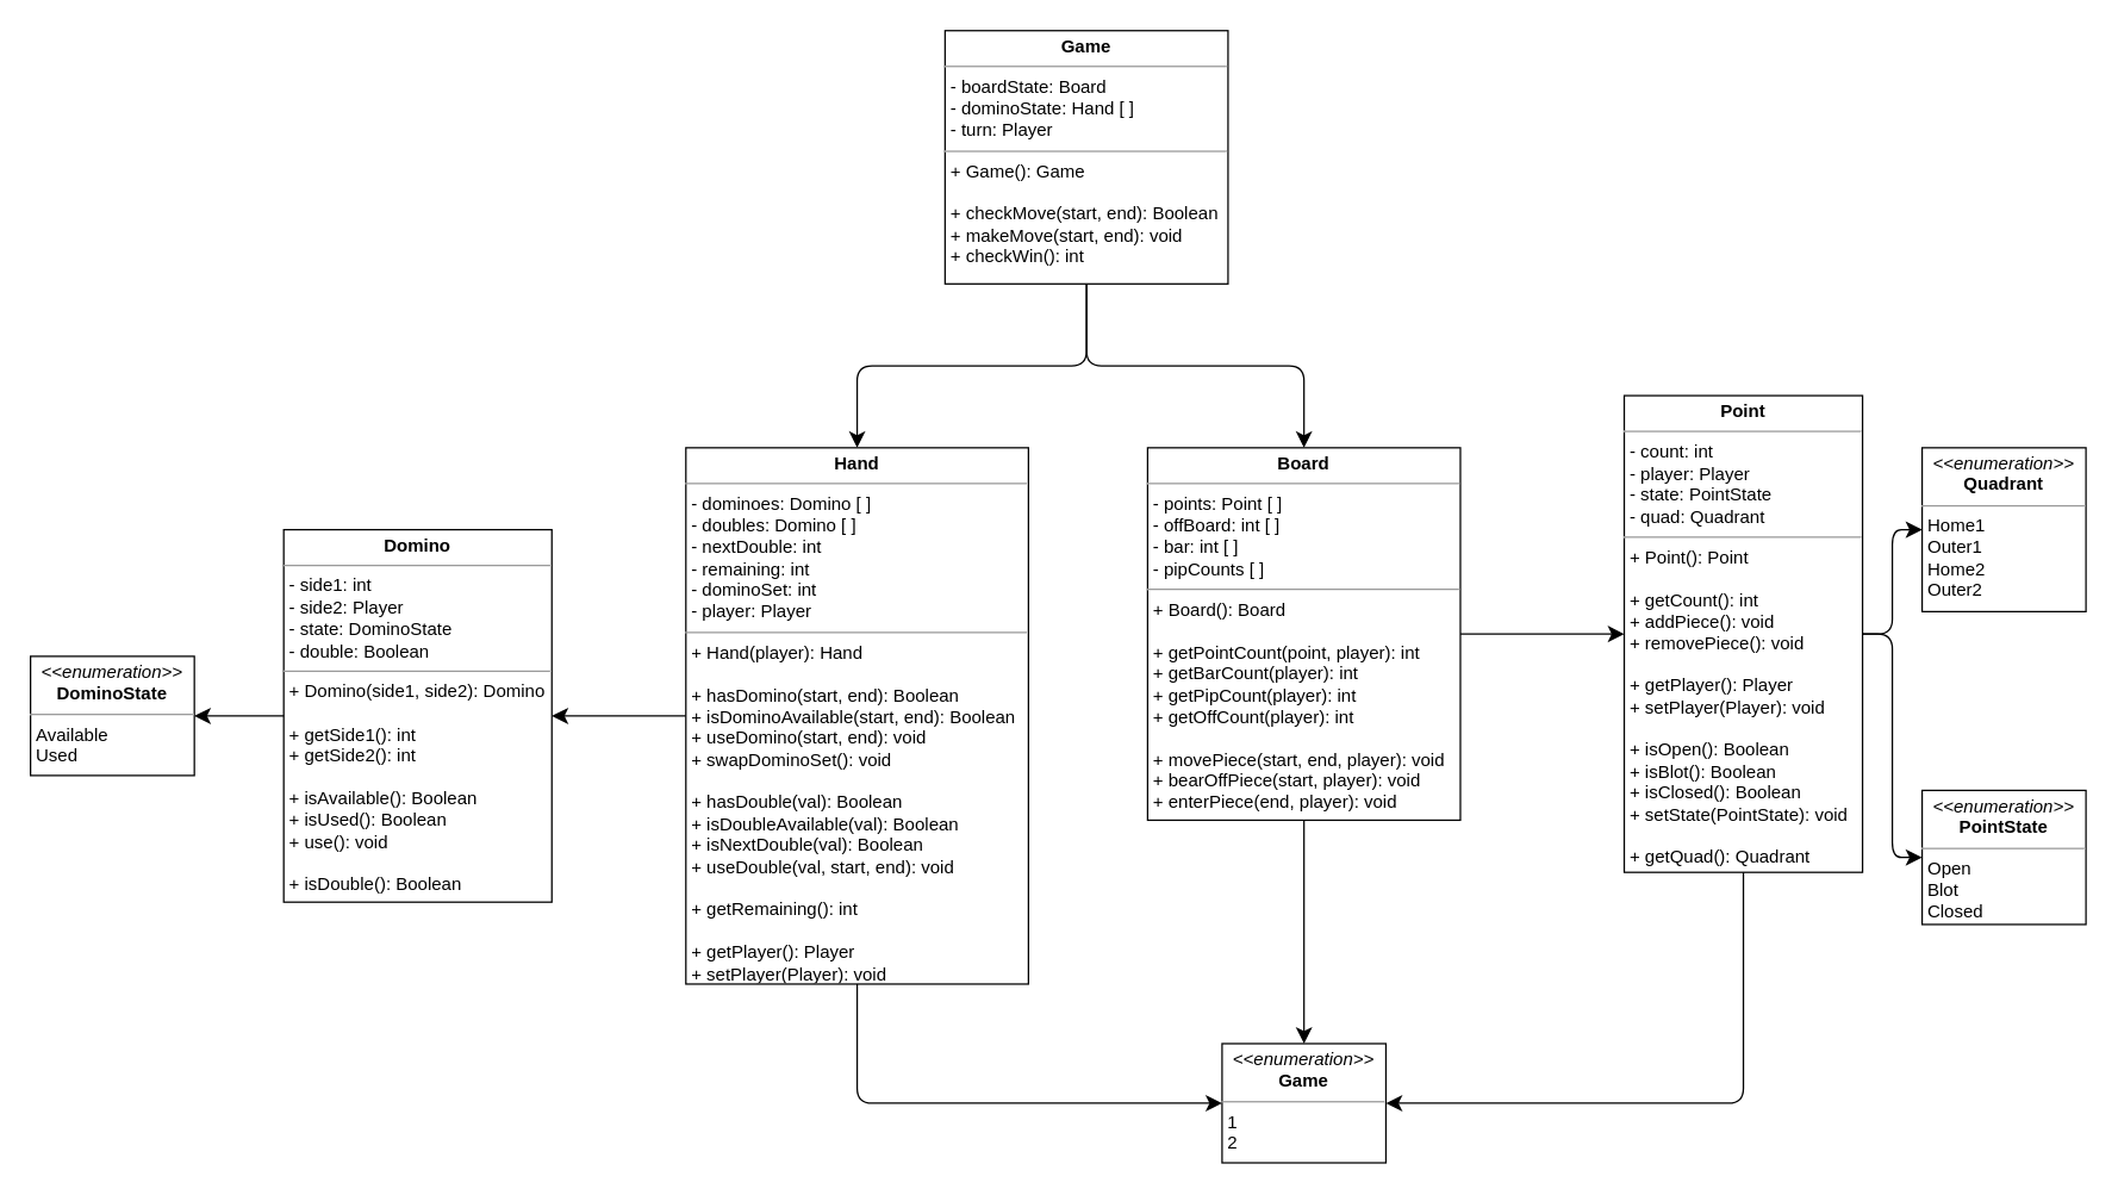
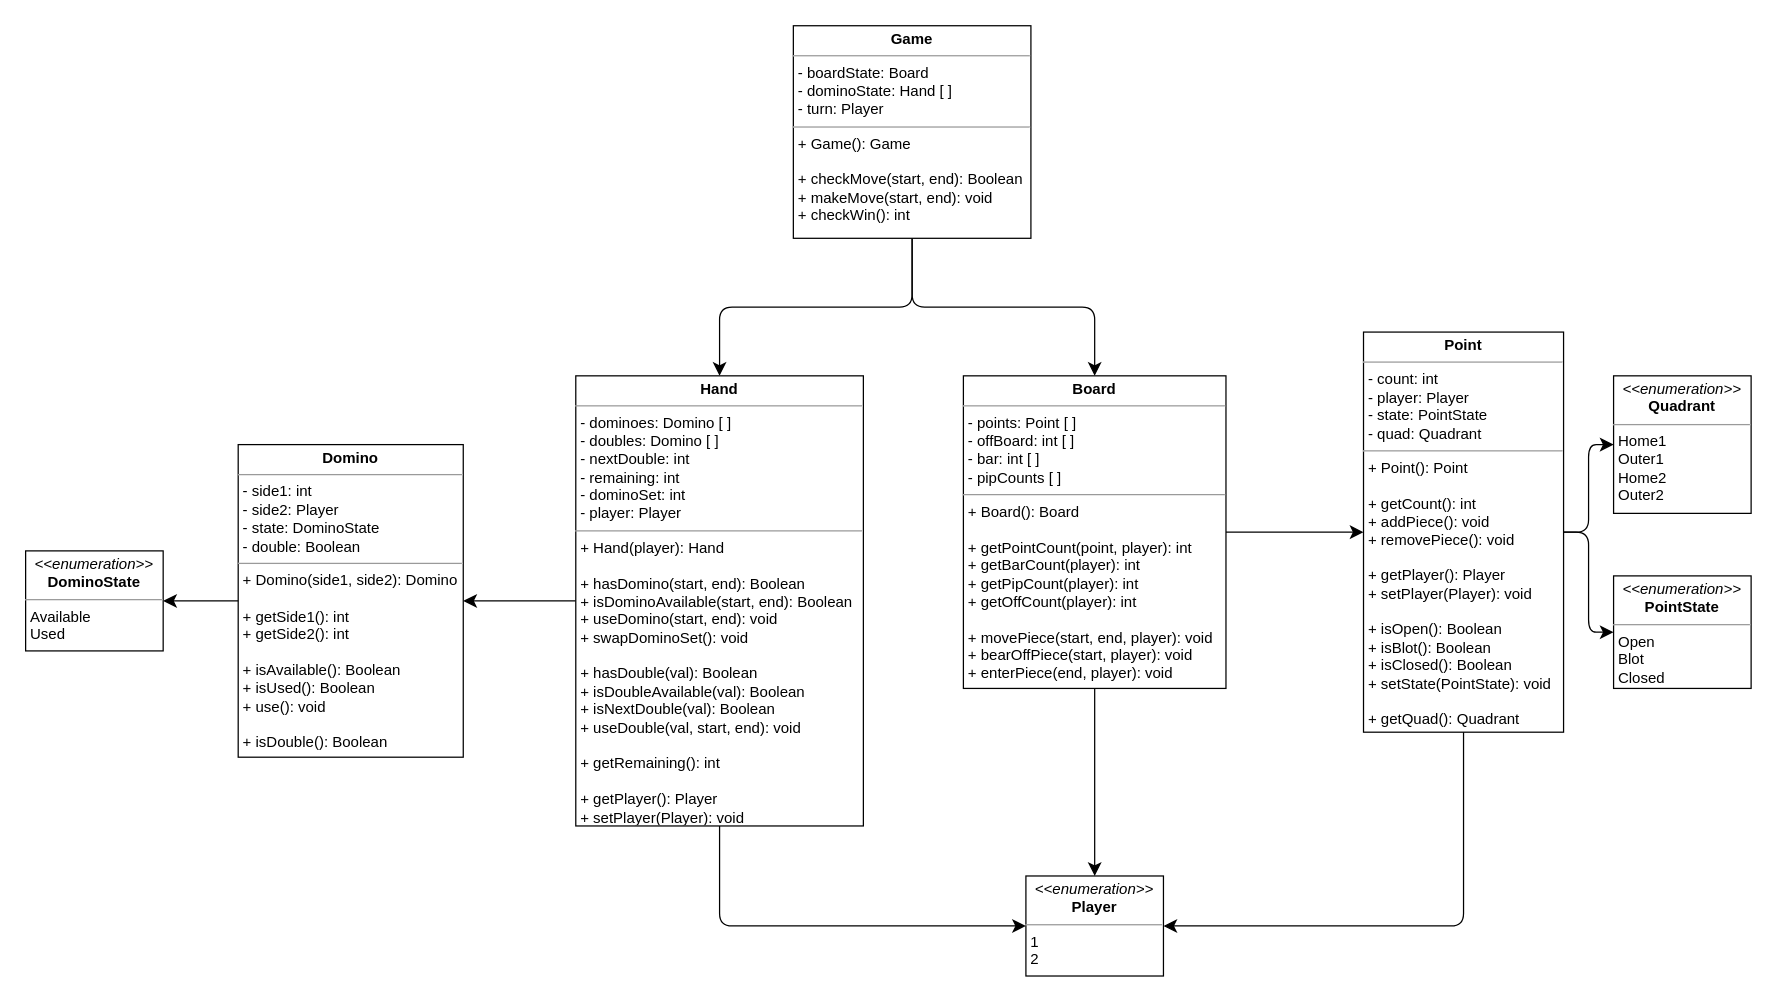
  <mxCell id="0" />
  <mxCell id="1" parent="0" />
  <mxCell id="2" style="edgeStyle=orthogonalEdgeStyle;shape=connector;rounded=1;orthogonalLoop=1;jettySize=auto;html=1;entryX=0.5;entryY=0;entryDx=0;entryDy=0;labelBackgroundColor=default;strokeColor=default;align=center;verticalAlign=middle;fontFamily=Helvetica;fontSize=12;fontColor=default;endArrow=classic;startSize=8;endSize=8;" edge="1" parent="1" source="4" target="20"><mxGeometry relative="1" as="geometry" /></mxCell>
  <mxCell id="3" style="edgeStyle=orthogonalEdgeStyle;shape=connector;rounded=1;orthogonalLoop=1;jettySize=auto;html=1;labelBackgroundColor=default;strokeColor=default;align=center;verticalAlign=middle;fontFamily=Helvetica;fontSize=12;fontColor=default;endArrow=classic;startSize=8;endSize=8;" edge="1" parent="1" source="4" target="6"><mxGeometry relative="1" as="geometry" /></mxCell>
  <mxCell id="4" value="&lt;p style=&quot;margin:0px;margin-top:4px;text-align:center;&quot;&gt;&lt;b&gt;Game&lt;/b&gt;&lt;/p&gt;&lt;hr size=&quot;1&quot;&gt;&lt;p style=&quot;margin:0px;margin-left:4px;&quot;&gt;- boardState: Board&lt;/p&gt;&lt;p style=&quot;margin:0px;margin-left:4px;&quot;&gt;- dominoState: Hand [ ]&lt;/p&gt;&lt;p style=&quot;margin:0px;margin-left:4px;&quot;&gt;- turn: Player&lt;/p&gt;&lt;hr size=&quot;1&quot;&gt;&lt;p style=&quot;margin:0px;margin-left:4px;&quot;&gt;+ Game(): Game&lt;/p&gt;&lt;p style=&quot;margin:0px;margin-left:4px;&quot;&gt;&lt;br&gt;&lt;/p&gt;&lt;p style=&quot;margin:0px;margin-left:4px;&quot;&gt;+ checkMove(start, end): Boolean&lt;/p&gt;&lt;p style=&quot;margin:0px;margin-left:4px;&quot;&gt;+ makeMove(start, end): void&lt;/p&gt;&lt;p style=&quot;margin:0px;margin-left:4px;&quot;&gt;+ checkWin(): int&lt;/p&gt;" style="verticalAlign=top;align=left;overflow=fill;fontSize=12;fontFamily=Helvetica;html=1;whiteSpace=wrap;labelBackgroundColor=none;rounded=0;" vertex="1" parent="1"><mxGeometry x="634" y="20" width="190" height="170" as="geometry" /></mxCell>
  <mxCell id="5" style="edgeStyle=orthogonalEdgeStyle;shape=connector;rounded=1;orthogonalLoop=1;jettySize=auto;html=1;entryX=0;entryY=0.5;entryDx=0;entryDy=0;labelBackgroundColor=default;strokeColor=default;align=center;verticalAlign=middle;fontFamily=Helvetica;fontSize=12;fontColor=default;endArrow=classic;startSize=8;endSize=8;" edge="1" parent="1" source="6" target="7"><mxGeometry relative="1" as="geometry" /></mxCell>
  <mxCell id="6" value="&lt;p style=&quot;margin:0px;margin-top:4px;text-align:center;&quot;&gt;&lt;b&gt;Board&lt;/b&gt;&lt;/p&gt;&lt;hr size=&quot;1&quot;&gt;&lt;p style=&quot;margin:0px;margin-left:4px;&quot;&gt;- points: Point [ ]&lt;/p&gt;&lt;p style=&quot;margin:0px;margin-left:4px;&quot;&gt;- offBoard: int [ ]&lt;/p&gt;&lt;p style=&quot;margin:0px;margin-left:4px;&quot;&gt;- bar: int [ ]&lt;/p&gt;&lt;p style=&quot;margin:0px;margin-left:4px;&quot;&gt;- pipCounts [ ]&lt;/p&gt;&lt;hr size=&quot;1&quot;&gt;&lt;p style=&quot;margin:0px;margin-left:4px;&quot;&gt;+ Board(): Board&lt;/p&gt;&lt;p style=&quot;margin:0px;margin-left:4px;&quot;&gt;&lt;br&gt;&lt;/p&gt;&lt;p style=&quot;margin:0px;margin-left:4px;&quot;&gt;+ getPointCount(point, player): int&lt;/p&gt;&lt;p style=&quot;margin:0px;margin-left:4px;&quot;&gt;+ getBarCount(player): int&lt;/p&gt;&lt;p style=&quot;margin:0px;margin-left:4px;&quot;&gt;+ getPipCount(player): int&lt;/p&gt;&lt;p style=&quot;margin:0px;margin-left:4px;&quot;&gt;+ getOffCount(player): int&lt;/p&gt;&lt;p style=&quot;margin:0px;margin-left:4px;&quot;&gt;&lt;br&gt;&lt;/p&gt;&lt;p style=&quot;margin:0px;margin-left:4px;&quot;&gt;+ movePiece(start, end, player): void&lt;/p&gt;&lt;p style=&quot;margin:0px;margin-left:4px;&quot;&gt;+ bearOffPiece(start, player): void&lt;/p&gt;&lt;p style=&quot;margin:0px;margin-left:4px;&quot;&gt;+ enterPiece(end, player): void&lt;/p&gt;" style="verticalAlign=top;align=left;overflow=fill;fontSize=12;fontFamily=Helvetica;html=1;whiteSpace=wrap;labelBackgroundColor=none;rounded=0;" vertex="1" parent="1"><mxGeometry x="770" y="300" width="210" height="250" as="geometry" /></mxCell>
  <mxCell id="7" value="&lt;p style=&quot;margin:0px;margin-top:4px;text-align:center;&quot;&gt;&lt;b&gt;Point&lt;/b&gt;&lt;/p&gt;&lt;hr size=&quot;1&quot;&gt;&lt;p style=&quot;margin:0px;margin-left:4px;&quot;&gt;- count: int&lt;/p&gt;&lt;p style=&quot;margin:0px;margin-left:4px;&quot;&gt;- player: Player&lt;/p&gt;&lt;p style=&quot;margin:0px;margin-left:4px;&quot;&gt;- state: PointState&lt;/p&gt;&lt;p style=&quot;margin:0px;margin-left:4px;&quot;&gt;- quad: Quadrant&lt;/p&gt;&lt;hr size=&quot;1&quot;&gt;&lt;p style=&quot;margin:0px;margin-left:4px;&quot;&gt;+ Point(): Point&lt;/p&gt;&lt;p style=&quot;margin:0px;margin-left:4px;&quot;&gt;&lt;br&gt;&lt;/p&gt;&lt;p style=&quot;margin:0px;margin-left:4px;&quot;&gt;+ getCount(): int&lt;/p&gt;&lt;p style=&quot;margin:0px;margin-left:4px;&quot;&gt;+ addPiece(): void&lt;/p&gt;&lt;p style=&quot;margin:0px;margin-left:4px;&quot;&gt;+ removePiece(): void&lt;/p&gt;&lt;p style=&quot;margin:0px;margin-left:4px;&quot;&gt;&lt;br&gt;&lt;/p&gt;&lt;p style=&quot;margin:0px;margin-left:4px;&quot;&gt;+ getPlayer(): Player&lt;/p&gt;&lt;p style=&quot;margin:0px;margin-left:4px;&quot;&gt;+ setPlayer(Player): void&lt;/p&gt;&lt;p style=&quot;margin:0px;margin-left:4px;&quot;&gt;&lt;br&gt;&lt;/p&gt;&lt;p style=&quot;margin:0px;margin-left:4px;&quot;&gt;+ isOpen(): Boolean&lt;/p&gt;&lt;p style=&quot;margin:0px;margin-left:4px;&quot;&gt;+ isBlot(): Boolean&lt;/p&gt;&lt;p style=&quot;margin:0px;margin-left:4px;&quot;&gt;+ isClosed(): Boolean&lt;/p&gt;&lt;p style=&quot;margin:0px;margin-left:4px;&quot;&gt;+ setState(PointState): void&lt;/p&gt;&lt;p style=&quot;margin:0px;margin-left:4px;&quot;&gt;&lt;br&gt;&lt;/p&gt;&lt;p style=&quot;margin:0px;margin-left:4px;&quot;&gt;+ getQuad(): Quadrant&lt;/p&gt;" style="verticalAlign=top;align=left;overflow=fill;fontSize=12;fontFamily=Helvetica;html=1;whiteSpace=wrap;labelBackgroundColor=none;rounded=0;" vertex="1" parent="1"><mxGeometry x="1090" y="265" width="160" height="320" as="geometry" /></mxCell>
  <mxCell id="8" style="edgeStyle=orthogonalEdgeStyle;shape=connector;rounded=1;orthogonalLoop=1;jettySize=auto;html=1;entryX=0.5;entryY=1;entryDx=0;entryDy=0;labelBackgroundColor=default;strokeColor=default;align=center;verticalAlign=middle;fontFamily=Helvetica;fontSize=12;fontColor=default;endArrow=none;startSize=8;endSize=8;startArrow=classic;startFill=1;endFill=0;" edge="1" parent="1" source="11" target="20"><mxGeometry relative="1" as="geometry" /></mxCell>
  <mxCell id="9" style="edgeStyle=orthogonalEdgeStyle;shape=connector;rounded=1;orthogonalLoop=1;jettySize=auto;html=1;entryX=0.5;entryY=1;entryDx=0;entryDy=0;labelBackgroundColor=default;strokeColor=default;align=center;verticalAlign=middle;fontFamily=Helvetica;fontSize=12;fontColor=default;endArrow=none;startSize=8;endSize=8;startArrow=classic;startFill=1;endFill=0;" edge="1" parent="1" source="11" target="6"><mxGeometry relative="1" as="geometry" /></mxCell>
  <mxCell id="10" style="edgeStyle=orthogonalEdgeStyle;shape=connector;rounded=1;orthogonalLoop=1;jettySize=auto;html=1;entryX=0.5;entryY=1;entryDx=0;entryDy=0;labelBackgroundColor=default;strokeColor=default;align=center;verticalAlign=middle;fontFamily=Helvetica;fontSize=12;fontColor=default;endArrow=none;startSize=8;endSize=8;startArrow=classic;startFill=1;endFill=0;" edge="1" parent="1" source="11" target="7"><mxGeometry relative="1" as="geometry" /></mxCell>
- <mxCell id="11" value="&lt;p style=&quot;margin:0px;margin-top:4px;text-align:center;&quot;&gt;&lt;i&gt;&amp;lt;&amp;lt;enumeration&amp;gt;&amp;gt;&lt;/i&gt;&lt;br&gt;&lt;b&gt;Game&lt;/b&gt;&lt;/p&gt;&lt;hr size=&quot;1&quot;&gt;&lt;p style=&quot;margin:0px;margin-left:4px;&quot;&gt;1&lt;/p&gt;&lt;p style=&quot;margin:0px;margin-left:4px;&quot;&gt;2&lt;/p&gt;" style="verticalAlign=top;align=left;overflow=fill;fontSize=12;fontFamily=Helvetica;html=1;whiteSpace=wrap;labelBackgroundColor=none;rounded=0;" vertex="1" parent="1"><mxGeometry x="820" y="700" width="110" height="80" as="geometry" /></mxCell>
+ <mxCell id="11" value="&lt;p style=&quot;margin:0px;margin-top:4px;text-align:center;&quot;&gt;&lt;i&gt;&amp;lt;&amp;lt;enumeration&amp;gt;&amp;gt;&lt;/i&gt;&lt;br&gt;&lt;b&gt;Player&lt;/b&gt;&lt;/p&gt;&lt;hr size=&quot;1&quot;&gt;&lt;p style=&quot;margin:0px;margin-left:4px;&quot;&gt;1&lt;/p&gt;&lt;p style=&quot;margin:0px;margin-left:4px;&quot;&gt;2&lt;/p&gt;" style="verticalAlign=top;align=left;overflow=fill;fontSize=12;fontFamily=Helvetica;html=1;whiteSpace=wrap;labelBackgroundColor=none;rounded=0;" vertex="1" parent="1"><mxGeometry x="820" y="700" width="110" height="80" as="geometry" /></mxCell>
  <mxCell id="12" style="edgeStyle=orthogonalEdgeStyle;shape=connector;rounded=1;orthogonalLoop=1;jettySize=auto;html=1;labelBackgroundColor=default;strokeColor=default;align=center;verticalAlign=middle;fontFamily=Helvetica;fontSize=12;fontColor=default;endArrow=none;startSize=8;endSize=8;startArrow=classic;startFill=1;endFill=0;" edge="1" parent="1" source="13" target="7"><mxGeometry relative="1" as="geometry" /></mxCell>
- <mxCell id="13" value="&lt;p style=&quot;margin:0px;margin-top:4px;text-align:center;&quot;&gt;&lt;i&gt;&amp;lt;&amp;lt;enumeration&amp;gt;&amp;gt;&lt;/i&gt;&lt;br&gt;&lt;b&gt;PointState&lt;/b&gt;&lt;/p&gt;&lt;hr size=&quot;1&quot;&gt;&lt;p style=&quot;margin:0px;margin-left:4px;&quot;&gt;Open&lt;/p&gt;&lt;p style=&quot;margin:0px;margin-left:4px;&quot;&gt;Blot&lt;/p&gt;&lt;p style=&quot;margin:0px;margin-left:4px;&quot;&gt;Closed&lt;/p&gt;" style="verticalAlign=top;align=left;overflow=fill;fontSize=12;fontFamily=Helvetica;html=1;whiteSpace=wrap;labelBackgroundColor=none;rounded=0;" vertex="1" parent="1"><mxGeometry x="1290" y="530" width="110" height="90" as="geometry" /></mxCell>
+ <mxCell id="13" value="&lt;p style=&quot;margin:0px;margin-top:4px;text-align:center;&quot;&gt;&lt;i&gt;&amp;lt;&amp;lt;enumeration&amp;gt;&amp;gt;&lt;/i&gt;&lt;br&gt;&lt;b&gt;PointState&lt;/b&gt;&lt;/p&gt;&lt;hr size=&quot;1&quot;&gt;&lt;p style=&quot;margin:0px;margin-left:4px;&quot;&gt;Open&lt;/p&gt;&lt;p style=&quot;margin:0px;margin-left:4px;&quot;&gt;Blot&lt;/p&gt;&lt;p style=&quot;margin:0px;margin-left:4px;&quot;&gt;Closed&lt;/p&gt;" style="verticalAlign=top;align=left;overflow=fill;fontSize=12;fontFamily=Helvetica;html=1;whiteSpace=wrap;labelBackgroundColor=none;rounded=0;" vertex="1" parent="1"><mxGeometry x="1290" y="460" width="110" height="90" as="geometry" /></mxCell>
  <mxCell id="14" value="&lt;p style=&quot;margin:0px;margin-top:4px;text-align:center;&quot;&gt;&lt;b&gt;Domino&lt;/b&gt;&lt;/p&gt;&lt;hr size=&quot;1&quot;&gt;&lt;p style=&quot;margin:0px;margin-left:4px;&quot;&gt;- side1: int&lt;/p&gt;&lt;p style=&quot;margin:0px;margin-left:4px;&quot;&gt;- side2: Player&lt;/p&gt;&lt;p style=&quot;margin:0px;margin-left:4px;&quot;&gt;- state: DominoState&lt;/p&gt;&lt;p style=&quot;margin:0px;margin-left:4px;&quot;&gt;- double: Boolean&lt;/p&gt;&lt;hr size=&quot;1&quot;&gt;&lt;p style=&quot;margin:0px;margin-left:4px;&quot;&gt;+ Domino(side1, side2): Domino&lt;/p&gt;&lt;p style=&quot;margin:0px;margin-left:4px;&quot;&gt;&lt;br&gt;&lt;/p&gt;&lt;p style=&quot;margin:0px;margin-left:4px;&quot;&gt;+ getSide1(): int&lt;/p&gt;&lt;p style=&quot;margin:0px;margin-left:4px;&quot;&gt;+ getSide2(): int&lt;/p&gt;&lt;p style=&quot;margin:0px;margin-left:4px;&quot;&gt;&lt;br&gt;&lt;/p&gt;&lt;p style=&quot;margin:0px;margin-left:4px;&quot;&gt;+ isAvailable(): Boolean&lt;/p&gt;&lt;p style=&quot;margin:0px;margin-left:4px;&quot;&gt;+ isUsed(): Boolean&lt;/p&gt;&lt;p style=&quot;margin:0px;margin-left:4px;&quot;&gt;+ use(): void&lt;/p&gt;&lt;p style=&quot;margin:0px;margin-left:4px;&quot;&gt;&lt;br&gt;&lt;/p&gt;&lt;p style=&quot;margin:0px;margin-left:4px;&quot;&gt;+ isDouble(): Boolean&lt;/p&gt;" style="verticalAlign=top;align=left;overflow=fill;fontSize=12;fontFamily=Helvetica;html=1;whiteSpace=wrap;labelBackgroundColor=none;rounded=0;" vertex="1" parent="1"><mxGeometry x="190" y="355" width="180" height="250" as="geometry" /></mxCell>
  <mxCell id="15" style="edgeStyle=orthogonalEdgeStyle;shape=connector;rounded=1;orthogonalLoop=1;jettySize=auto;html=1;entryX=0;entryY=0.5;entryDx=0;entryDy=0;labelBackgroundColor=default;strokeColor=default;align=center;verticalAlign=middle;fontFamily=Helvetica;fontSize=12;fontColor=default;endArrow=none;startSize=8;endSize=8;startArrow=classic;startFill=1;endFill=0;" edge="1" parent="1" source="16" target="14"><mxGeometry relative="1" as="geometry" /></mxCell>
  <mxCell id="16" value="&lt;p style=&quot;margin:0px;margin-top:4px;text-align:center;&quot;&gt;&lt;i&gt;&amp;lt;&amp;lt;enumeration&amp;gt;&amp;gt;&lt;/i&gt;&lt;br&gt;&lt;b&gt;DominoState&lt;/b&gt;&lt;/p&gt;&lt;hr size=&quot;1&quot;&gt;&lt;p style=&quot;margin:0px;margin-left:4px;&quot;&gt;Available&lt;/p&gt;&lt;p style=&quot;margin:0px;margin-left:4px;&quot;&gt;Used&lt;/p&gt;" style="verticalAlign=top;align=left;overflow=fill;fontSize=12;fontFamily=Helvetica;html=1;whiteSpace=wrap;labelBackgroundColor=none;rounded=0;" vertex="1" parent="1"><mxGeometry x="20" y="440" width="110" height="80" as="geometry" /></mxCell>
  <mxCell id="17" style="edgeStyle=orthogonalEdgeStyle;shape=connector;rounded=1;orthogonalLoop=1;jettySize=auto;html=1;entryX=1;entryY=0.5;entryDx=0;entryDy=0;labelBackgroundColor=default;strokeColor=default;align=center;verticalAlign=middle;fontFamily=Helvetica;fontSize=12;fontColor=default;endArrow=none;startSize=8;endSize=8;startArrow=classic;startFill=1;endFill=0;" edge="1" parent="1" source="18" target="7"><mxGeometry relative="1" as="geometry" /></mxCell>
  <mxCell id="18" value="&lt;p style=&quot;margin:0px;margin-top:4px;text-align:center;&quot;&gt;&lt;i&gt;&amp;lt;&amp;lt;enumeration&amp;gt;&amp;gt;&lt;/i&gt;&lt;br&gt;&lt;b&gt;Quadrant&lt;/b&gt;&lt;/p&gt;&lt;hr size=&quot;1&quot;&gt;&lt;p style=&quot;margin:0px;margin-left:4px;&quot;&gt;Home1&lt;/p&gt;&lt;p style=&quot;margin:0px;margin-left:4px;&quot;&gt;Outer1&lt;/p&gt;&lt;p style=&quot;margin:0px;margin-left:4px;&quot;&gt;Home2&lt;/p&gt;&lt;p style=&quot;margin:0px;margin-left:4px;&quot;&gt;Outer2&lt;/p&gt;" style="verticalAlign=top;align=left;overflow=fill;fontSize=12;fontFamily=Helvetica;html=1;whiteSpace=wrap;labelBackgroundColor=none;rounded=0;" vertex="1" parent="1"><mxGeometry x="1290" y="300" width="110" height="110" as="geometry" /></mxCell>
  <mxCell id="19" style="edgeStyle=orthogonalEdgeStyle;shape=connector;rounded=1;orthogonalLoop=1;jettySize=auto;html=1;entryX=1;entryY=0.5;entryDx=0;entryDy=0;labelBackgroundColor=default;strokeColor=default;align=center;verticalAlign=middle;fontFamily=Helvetica;fontSize=12;fontColor=default;endArrow=classic;startSize=8;endSize=8;" edge="1" parent="1" source="20" target="14"><mxGeometry relative="1" as="geometry" /></mxCell>
  <mxCell id="20" value="&lt;p style=&quot;margin:0px;margin-top:4px;text-align:center;&quot;&gt;&lt;b&gt;Hand&lt;/b&gt;&lt;/p&gt;&lt;hr size=&quot;1&quot;&gt;&lt;p style=&quot;margin:0px;margin-left:4px;&quot;&gt;- dominoes: Domino [ ]&lt;/p&gt;&lt;p style=&quot;margin:0px;margin-left:4px;&quot;&gt;- doubles: Domino [ ]&lt;/p&gt;&lt;p style=&quot;margin:0px;margin-left:4px;&quot;&gt;- nextDouble: int&lt;/p&gt;&lt;p style=&quot;margin:0px;margin-left:4px;&quot;&gt;- remaining: int&lt;/p&gt;&lt;p style=&quot;margin:0px;margin-left:4px;&quot;&gt;- dominoSet: int&lt;/p&gt;&lt;p style=&quot;margin:0px;margin-left:4px;&quot;&gt;- player: Player&lt;/p&gt;&lt;hr size=&quot;1&quot;&gt;&lt;p style=&quot;margin:0px;margin-left:4px;&quot;&gt;+ Hand(player): Hand&lt;/p&gt;&lt;p style=&quot;margin:0px;margin-left:4px;&quot;&gt;&lt;br&gt;&lt;/p&gt;&lt;p style=&quot;border-color: var(--border-color); margin: 0px 0px 0px 4px;&quot;&gt;+ hasDomino(start, end): Boolean&lt;/p&gt;&lt;p style=&quot;border-color: var(--border-color); margin: 0px 0px 0px 4px;&quot;&gt;+ isDominoAvailable(start, end): Boolean&lt;/p&gt;&lt;p style=&quot;border-color: var(--border-color); margin: 0px 0px 0px 4px;&quot;&gt;+ useDomino(start, end): void&lt;/p&gt;&lt;p style=&quot;border-color: var(--border-color); margin: 0px 0px 0px 4px;&quot;&gt;+ swapDominoSet(): void&lt;/p&gt;&lt;p style=&quot;border-color: var(--border-color); margin: 0px 0px 0px 4px;&quot;&gt;&lt;br&gt;&lt;/p&gt;&lt;p style=&quot;border-color: var(--border-color); margin: 0px 0px 0px 4px;&quot;&gt;+ hasDouble(val): Boolean&lt;/p&gt;&lt;p style=&quot;border-color: var(--border-color); margin: 0px 0px 0px 4px;&quot;&gt;+ isDoubleAvailable(val): Boolean&lt;/p&gt;&lt;p style=&quot;border-color: var(--border-color); margin: 0px 0px 0px 4px;&quot;&gt;+ isNextDouble(val): Boolean&lt;/p&gt;&lt;p style=&quot;border-color: var(--border-color); margin: 0px 0px 0px 4px;&quot;&gt;+ useDouble(val, start, end): void&lt;/p&gt;&lt;p style=&quot;border-color: var(--border-color); margin: 0px 0px 0px 4px;&quot;&gt;&lt;br style=&quot;border-color: var(--border-color);&quot;&gt;&lt;/p&gt;&lt;p style=&quot;border-color: var(--border-color); margin: 0px 0px 0px 4px;&quot;&gt;+ getRemaining(): int&lt;/p&gt;&lt;p style=&quot;border-color: var(--border-color); margin: 0px 0px 0px 4px;&quot;&gt;&lt;br&gt;&lt;/p&gt;&lt;p style=&quot;border-color: var(--border-color); margin: 0px 0px 0px 4px;&quot;&gt;+ getPlayer(): Player&lt;/p&gt;&lt;p style=&quot;border-color: var(--border-color); margin: 0px 0px 0px 4px;&quot;&gt;+ setPlayer(Player): void&lt;/p&gt;" style="verticalAlign=top;align=left;overflow=fill;fontSize=12;fontFamily=Helvetica;html=1;whiteSpace=wrap;labelBackgroundColor=none;rounded=0;" vertex="1" parent="1"><mxGeometry x="460" y="300" width="230" height="360" as="geometry" /></mxCell>
